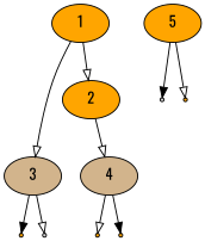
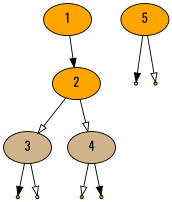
  digraph {
    fontname=Oswald
    node [fillcolor=orange fontname=Oswald style=filled shape=point]
    edge [arrowhead=onormal fontname=Oswald]
    1 [shape=""]
    2 [shape=""]
    3 [fillcolor=tan shape=""]
    4 [fillcolor=tan shape=""]
    null_3_left
    null_3_right [fillcolor=lightgrey]
    null_4_left
    null_4_right
    5 [shape=""]
    null_5_left [fillcolor=lightgrey]
    null_5_right
-   1 -> 2
-   1 -> 3
+   1 -> 2 [arrowhead=normal]
+   2 -> 3
    2 -> 4
    3 -> null_3_left [arrowhead=normal]
    3 -> null_3_right
    4 -> null_4_left
    4 -> null_4_right [arrowhead=normal]
    5 -> null_5_left [arrowhead=normal]
    5 -> null_5_right
  }
